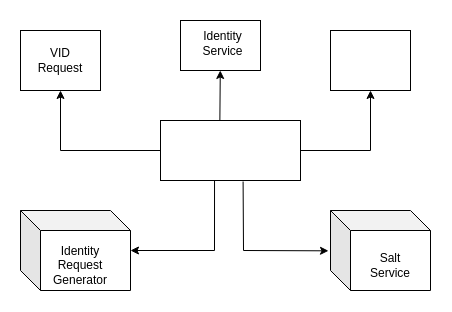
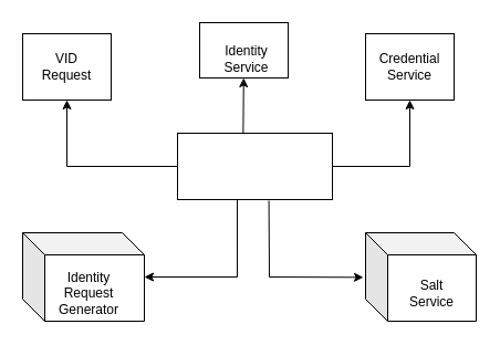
  <mxCell id="0" />
  <mxCell id="1" parent="0" />
  <mxCell id="2" value="" style="rounded=0;whiteSpace=wrap;html=1;" vertex="1" parent="1"><mxGeometry x="160" y="120" width="140" height="60" as="geometry" /></mxCell>
  <mxCell id="3" value="" style="shape=cube;whiteSpace=wrap;html=1;boundedLbl=1;backgroundOutline=1;darkOpacity=0.05;darkOpacity2=0.1;" vertex="1" parent="1"><mxGeometry x="330" y="210" width="100" height="80" as="geometry" /></mxCell>
  <mxCell id="4" value="Salt Service" style="text;html=1;strokeColor=none;fillColor=none;align=center;verticalAlign=middle;whiteSpace=wrap;rounded=0;" vertex="1" parent="1"><mxGeometry x="360" y="250" width="60" height="30" as="geometry" /></mxCell>
  <mxCell id="5" value="" style="rounded=0;whiteSpace=wrap;html=1;" vertex="1" parent="1"><mxGeometry x="180" y="20" width="80" height="50" as="geometry" /></mxCell>
- <mxCell id="6" value="Identity Service" style="text;html=1;strokeColor=none;fillColor=none;align=center;verticalAlign=middle;whiteSpace=wrap;rounded=0;" vertex="1" parent="1"><mxGeometry x="190" y="30" width="65" height="25" as="geometry" /></mxCell>
+ <mxCell id="6" value="Identity Service" style="text;html=1;strokeColor=none;fillColor=none;align=center;verticalAlign=middle;whiteSpace=wrap;rounded=0;" vertex="1" parent="1"><mxGeometry x="190" y="40" width="65" height="25" as="geometry" /></mxCell>
  <mxCell id="7" style="edgeStyle=orthogonalEdgeStyle;rounded=0;orthogonalLoop=1;jettySize=auto;html=1;exitX=0;exitY=0.5;exitDx=0;exitDy=0;entryX=0;entryY=0.5;entryDx=0;entryDy=0;" edge="1" parent="1" source="8" target="11"><mxGeometry relative="1" as="geometry" /></mxCell>
  <mxCell id="8" value="" style="rounded=0;whiteSpace=wrap;html=1;" vertex="1" parent="1"><mxGeometry x="20" y="30" width="80" height="60" as="geometry" /></mxCell>
  <mxCell id="9" value="" style="rounded=0;whiteSpace=wrap;html=1;" vertex="1" parent="1"><mxGeometry x="330" y="30" width="80" height="60" as="geometry" /></mxCell>
  <mxCell id="10" value="" style="shape=cube;whiteSpace=wrap;html=1;boundedLbl=1;backgroundOutline=1;darkOpacity=0.05;darkOpacity2=0.1;" vertex="1" parent="1"><mxGeometry x="20" y="210" width="110" height="80" as="geometry" /></mxCell>
  <mxCell id="11" value="VID Request" style="text;html=1;strokeColor=none;fillColor=none;align=center;verticalAlign=middle;whiteSpace=wrap;rounded=0;" vertex="1" parent="1"><mxGeometry x="30" y="45" width="60" height="30" as="geometry" /></mxCell>
+ <mxCell id="12" value="Credential Service" style="text;html=1;strokeColor=none;fillColor=none;align=center;verticalAlign=middle;whiteSpace=wrap;rounded=0;" vertex="1" parent="1"><mxGeometry x="340" y="40" width="60" height="40" as="geometry" /></mxCell>
  <mxCell id="13" value="Identity Request Generator" style="text;html=1;strokeColor=none;fillColor=none;align=center;verticalAlign=middle;whiteSpace=wrap;rounded=0;" vertex="1" parent="1"><mxGeometry x="50" y="250" width="60" height="30" as="geometry" /></mxCell>
  <mxCell id="14" value="" style="endArrow=classic;html=1;rounded=0;exitX=0.424;exitY=0.006;exitDx=0;exitDy=0;exitPerimeter=0;" edge="1" parent="1" source="2" target="5"><mxGeometry width="50" height="50" relative="1" as="geometry"><mxPoint x="220" y="110" as="sourcePoint" /><mxPoint x="270" y="80" as="targetPoint" /></mxGeometry></mxCell>
  <mxCell id="15" value="" style="endArrow=classic;html=1;rounded=0;entryX=0.5;entryY=1;entryDx=0;entryDy=0;exitX=0;exitY=0.5;exitDx=0;exitDy=0;" edge="1" parent="1" source="2" target="8"><mxGeometry width="50" height="50" relative="1" as="geometry"><mxPoint x="220" y="130" as="sourcePoint" /><mxPoint x="270" y="80" as="targetPoint" /><Array as="points"><mxPoint x="60" y="150" /></Array></mxGeometry></mxCell>
  <mxCell id="16" value="" style="endArrow=classic;html=1;rounded=0;entryX=0.5;entryY=1;entryDx=0;entryDy=0;exitX=1;exitY=0.5;exitDx=0;exitDy=0;" edge="1" parent="1" source="2" target="9"><mxGeometry width="50" height="50" relative="1" as="geometry"><mxPoint x="220" y="130" as="sourcePoint" /><mxPoint x="270" y="80" as="targetPoint" /><Array as="points"><mxPoint x="370" y="150" /></Array></mxGeometry></mxCell>
  <mxCell id="17" value="" style="endArrow=classic;html=1;rounded=0;entryX=-0.02;entryY=0.504;entryDx=0;entryDy=0;entryPerimeter=0;exitX=0.59;exitY=1.017;exitDx=0;exitDy=0;exitPerimeter=0;" edge="1" parent="1" source="2" target="3"><mxGeometry width="50" height="50" relative="1" as="geometry"><mxPoint x="220" y="130" as="sourcePoint" /><mxPoint x="270" y="80" as="targetPoint" /><Array as="points"><mxPoint x="243" y="250" /></Array></mxGeometry></mxCell>
  <mxCell id="18" value="" style="endArrow=classic;html=1;rounded=0;exitX=0.386;exitY=0.994;exitDx=0;exitDy=0;exitPerimeter=0;" edge="1" parent="1" source="2"><mxGeometry width="50" height="50" relative="1" as="geometry"><mxPoint x="220" y="130" as="sourcePoint" /><mxPoint x="130" y="250" as="targetPoint" /><Array as="points"><mxPoint x="214" y="250" /><mxPoint x="130" y="250" /></Array></mxGeometry></mxCell>
